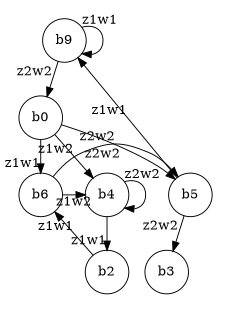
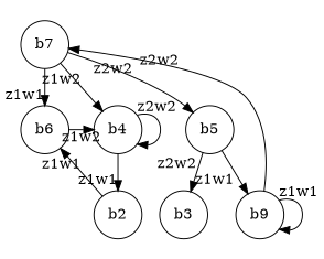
  digraph {
    splines=true
    node [shape=circle]
    edge [xlabel=z1w1]
    n1 [label=b2]
    n2 [label=b3]
    n3 [label=b9]
    n4 [label=b4]
    n5 [label=b5]
    n6 [label=b6]
-   n7 [label=b0]
+   n7 [label=b7]
    subgraph cluster_1 {
      style=invis
      n1
      n2
    }
    subgraph cluster_2 {
      style=invis
      n3
    }
    subgraph cluster_3 {
      style=invis
      n4
    }
    subgraph cluster_4 {
      style=invis
      n5
    }
    subgraph cluster_5 {
      style=invis
      n6
      n7
    }
    n1 -> n6
    n3 -> n3
    n3 -> n7 [xlabel=z2w2]
    n4 -> n1
    n4 -> n4 [xlabel=z2w2]
    n5 -> n2 [xlabel=z2w2]
    n5 -> n3
    n6 -> n4 [xlabel=z1w2]
-   n6 -> n5 [xlabel=z2w2]
    n7 -> n4 [xlabel=z1w2]
    n7 -> n5 [xlabel=z2w2]
    n7 -> n6
  }
